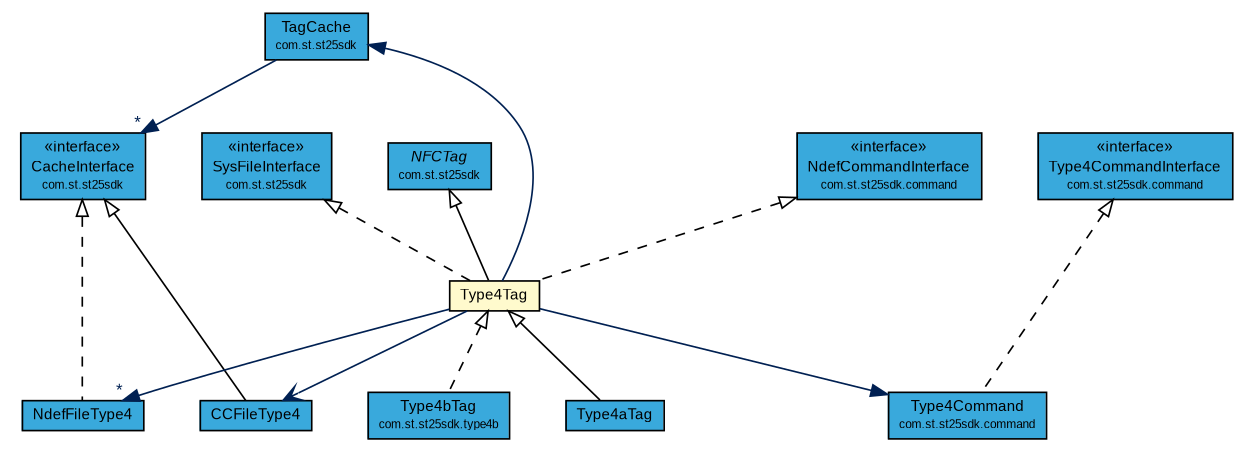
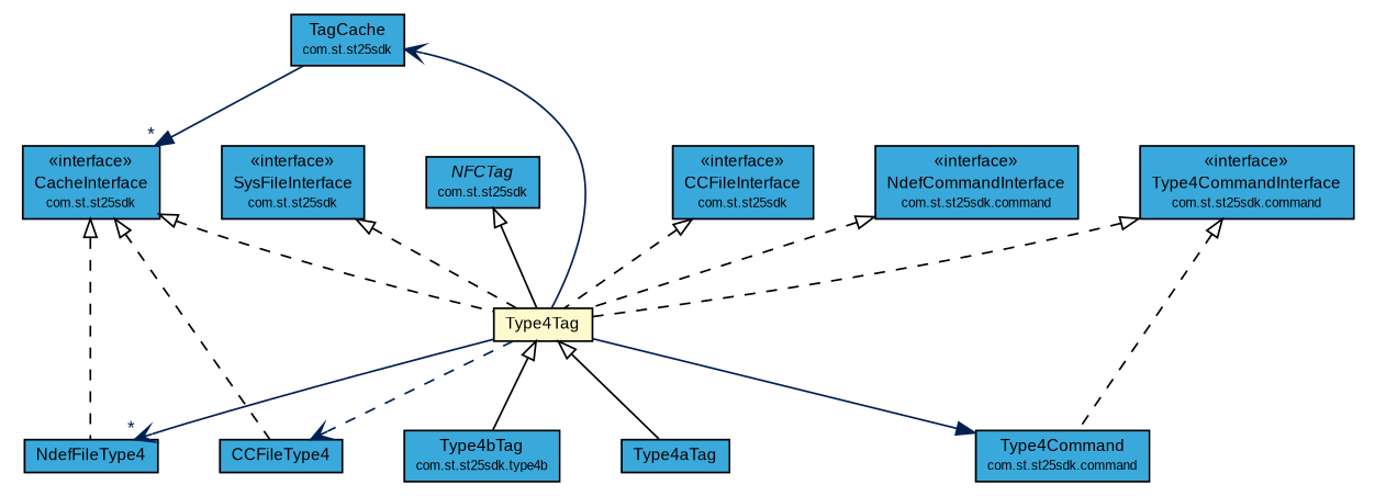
  digraph {
    nodesep=0.25
    ranksep=0.5
    node [fontcolor=black fontname=arial fontsize=9.0 shape=plaintext]
    edge [fontname=arial fontsize=10 headport=p labelfontname=arial labelfontsize=10 tailport=p arrowtail=empty dir=back]
    n1 [label=<<table title="com.st.st25sdk.TagCache" border="0" cellborder="1" cellspacing="0" cellpadding="2" port="p" bgcolor="#39a9dc" href="../TagCache.html"> 		<tr><td><table border="0" cellspacing="0" cellpadding="1"> <tr><td align="center" balign="center"> TagCache </td></tr> <tr><td align="center" balign="center"><font point-size="7.0"> com.st.st25sdk </font></td></tr> 		</table></td></tr> 		</table>>]
    n2 [label=<<table title="com.st.st25sdk.CacheInterface" border="0" cellborder="1" cellspacing="0" cellpadding="2" port="p" bgcolor="#39a9dc" href="../CacheInterface.html"> 		<tr><td><table border="0" cellspacing="0" cellpadding="1"> <tr><td align="center" balign="center"> &#171;interface&#187; </td></tr> <tr><td align="center" balign="center"> CacheInterface </td></tr> <tr><td align="center" balign="center"><font point-size="7.0"> com.st.st25sdk </font></td></tr> 		</table></td></tr> 		</table>>]
    n3 [label=<<table title="com.st.st25sdk.type4a.Type4Tag" border="0" cellborder="1" cellspacing="0" cellpadding="2" port="p" bgcolor="lemonChiffon" href="./Type4Tag.html"> 		<tr><td><table border="0" cellspacing="0" cellpadding="1"> <tr><td align="center" balign="center"> Type4Tag </td></tr> 		</table></td></tr> 		</table>>]
    n4 [label=<<table title="com.st.st25sdk.type4a.NdefFileType4" border="0" cellborder="1" cellspacing="0" cellpadding="2" port="p" bgcolor="#39a9dc" href="./NdefFileType4.html"> 		<tr><td><table border="0" cellspacing="0" cellpadding="1"> <tr><td align="center" balign="center"> NdefFileType4 </td></tr> 		</table></td></tr> 		</table>>]
    n5 [label=<<table title="com.st.st25sdk.type4a.CCFileType4" border="0" cellborder="1" cellspacing="0" cellpadding="2" port="p" bgcolor="#39a9dc" href="./CCFileType4.html"> 		<tr><td><table border="0" cellspacing="0" cellpadding="1"> <tr><td align="center" balign="center"> CCFileType4 </td></tr> 		</table></td></tr> 		</table>>]
    n6 [label=<<table title="com.st.st25sdk.SysFileInterface" border="0" cellborder="1" cellspacing="0" cellpadding="2" port="p" bgcolor="#39a9dc" href="../SysFileInterface.html"> 		<tr><td><table border="0" cellspacing="0" cellpadding="1"> <tr><td align="center" balign="center"> &#171;interface&#187; </td></tr> <tr><td align="center" balign="center"> SysFileInterface </td></tr> <tr><td align="center" balign="center"><font point-size="7.0"> com.st.st25sdk </font></td></tr> 		</table></td></tr> 		</table>>]
    n7 [label=<<table title="com.st.st25sdk.command.Type4Command" border="0" cellborder="1" cellspacing="0" cellpadding="2" port="p" bgcolor="#39a9dc" href="../command/Type4Command.html"> 		<tr><td><table border="0" cellspacing="0" cellpadding="1"> <tr><td align="center" balign="center"> Type4Command </td></tr> <tr><td align="center" balign="center"><font point-size="7.0"> com.st.st25sdk.command </font></td></tr> 		</table></td></tr> 		</table>>]
    n8 [label=<<table title="com.st.st25sdk.type4a.Type4aTag" border="0" cellborder="1" cellspacing="0" cellpadding="2" port="p" bgcolor="#39a9dc" href="./Type4aTag.html"> 		<tr><td><table border="0" cellspacing="0" cellpadding="1"> <tr><td align="center" balign="center"> Type4aTag </td></tr> 		</table></td></tr> 		</table>>]
    n9 [label=<<table title="com.st.st25sdk.type4b.Type4bTag" border="0" cellborder="1" cellspacing="0" cellpadding="2" port="p" bgcolor="#39a9dc" href="../type4b/Type4bTag.html"> 		<tr><td><table border="0" cellspacing="0" cellpadding="1"> <tr><td align="center" balign="center"> Type4bTag </td></tr> <tr><td align="center" balign="center"><font point-size="7.0"> com.st.st25sdk.type4b </font></td></tr> 		</table></td></tr> 		</table>>]
    n10 [label=<<table title="com.st.st25sdk.NFCTag" border="0" cellborder="1" cellspacing="0" cellpadding="2" port="p" bgcolor="#39a9dc" href="../NFCTag.html"> 		<tr><td><table border="0" cellspacing="0" cellpadding="1"> <tr><td align="center" balign="center"><font face="arial italic"> NFCTag </font></td></tr> <tr><td align="center" balign="center"><font point-size="7.0"> com.st.st25sdk </font></td></tr> 		</table></td></tr> 		</table>>]
+   n11 [label=<<table title="com.st.st25sdk.CCFileInterface" border="0" cellborder="1" cellspacing="0" cellpadding="2" port="p" bgcolor="#39a9dc" href="../CCFileInterface.html"> 		<tr><td><table border="0" cellspacing="0" cellpadding="1"> <tr><td align="center" balign="center"> &#171;interface&#187; </td></tr> <tr><td align="center" balign="center"> CCFileInterface </td></tr> <tr><td align="center" balign="center"><font point-size="7.0"> com.st.st25sdk </font></td></tr> 		</table></td></tr> 		</table>>]
    n12 [label=<<table title="com.st.st25sdk.command.Type4CommandInterface" border="0" cellborder="1" cellspacing="0" cellpadding="2" port="p" bgcolor="#39a9dc" href="../command/Type4CommandInterface.html"> 		<tr><td><table border="0" cellspacing="0" cellpadding="1"> <tr><td align="center" balign="center"> &#171;interface&#187; </td></tr> <tr><td align="center" balign="center"> Type4CommandInterface </td></tr> <tr><td align="center" balign="center"><font point-size="7.0"> com.st.st25sdk.command </font></td></tr> 		</table></td></tr> 		</table>>]
    n13 [label=<<table title="com.st.st25sdk.command.NdefCommandInterface" border="0" cellborder="1" cellspacing="0" cellpadding="2" port="p" bgcolor="#39a9dc" href="../command/NdefCommandInterface.html"> 		<tr><td><table border="0" cellspacing="0" cellpadding="1"> <tr><td align="center" balign="center"> &#171;interface&#187; </td></tr> <tr><td align="center" balign="center"> NdefCommandInterface </td></tr> <tr><td align="center" balign="center"><font point-size="7.0"> com.st.st25sdk.command </font></td></tr> 		</table></td></tr> 		</table>>]
    n1 -> n2 [arrowhead=normal color="#002052" fontcolor="#002052" fontsize=10.0 headlabel="*" arrowtail="" dir=""]
+   n2 -> n3 [style=dashed]
    n2 -> n4 [style=dashed]
-   n2 -> n5 [style=solid]
-   n3 -> n1 [arrowhead=normal color="#002052" fontcolor="#002052" fontsize=10.0 arrowtail="" dir=""]
-   n3 -> n4 [arrowhead=normal color="#002052" fontcolor="#002052" fontsize=10.0 headlabel="*" arrowtail="" dir=""]
-   n3 -> n5 [arrowhead=open color="#002052" fontcolor="#002052" fontsize=10.0 arrowtail="" dir=""]
+   n2 -> n5 [style=dashed]
+   n3 -> n1 [arrowhead=open color="#002052" fontcolor="#002052" fontsize=10.0 arrowtail="" dir=""]
+   n3 -> n4 [arrowhead=open color="#002052" fontcolor="#002052" fontsize=10.0 headlabel="*" arrowtail="" dir=""]
+   n3 -> n5 [arrowhead=open color="#002052" fontcolor="#002052" fontsize=10.0 style=dashed arrowtail="" dir=""]
    n3 -> n7 [arrowhead=normal color="#002052" fontcolor="#002052" fontsize=10.0 arrowtail="" dir=""]
    n3 -> n8
-   n3 -> n9 [style=dashed]
+   n3 -> n9
    n6 -> n3 [style=dashed]
    n10 -> n3
+   n11 -> n3 [style=dashed]
+   n12 -> n3 [style=dashed]
    n12 -> n7 [style=dashed]
    n13 -> n3 [style=dashed]
  }
